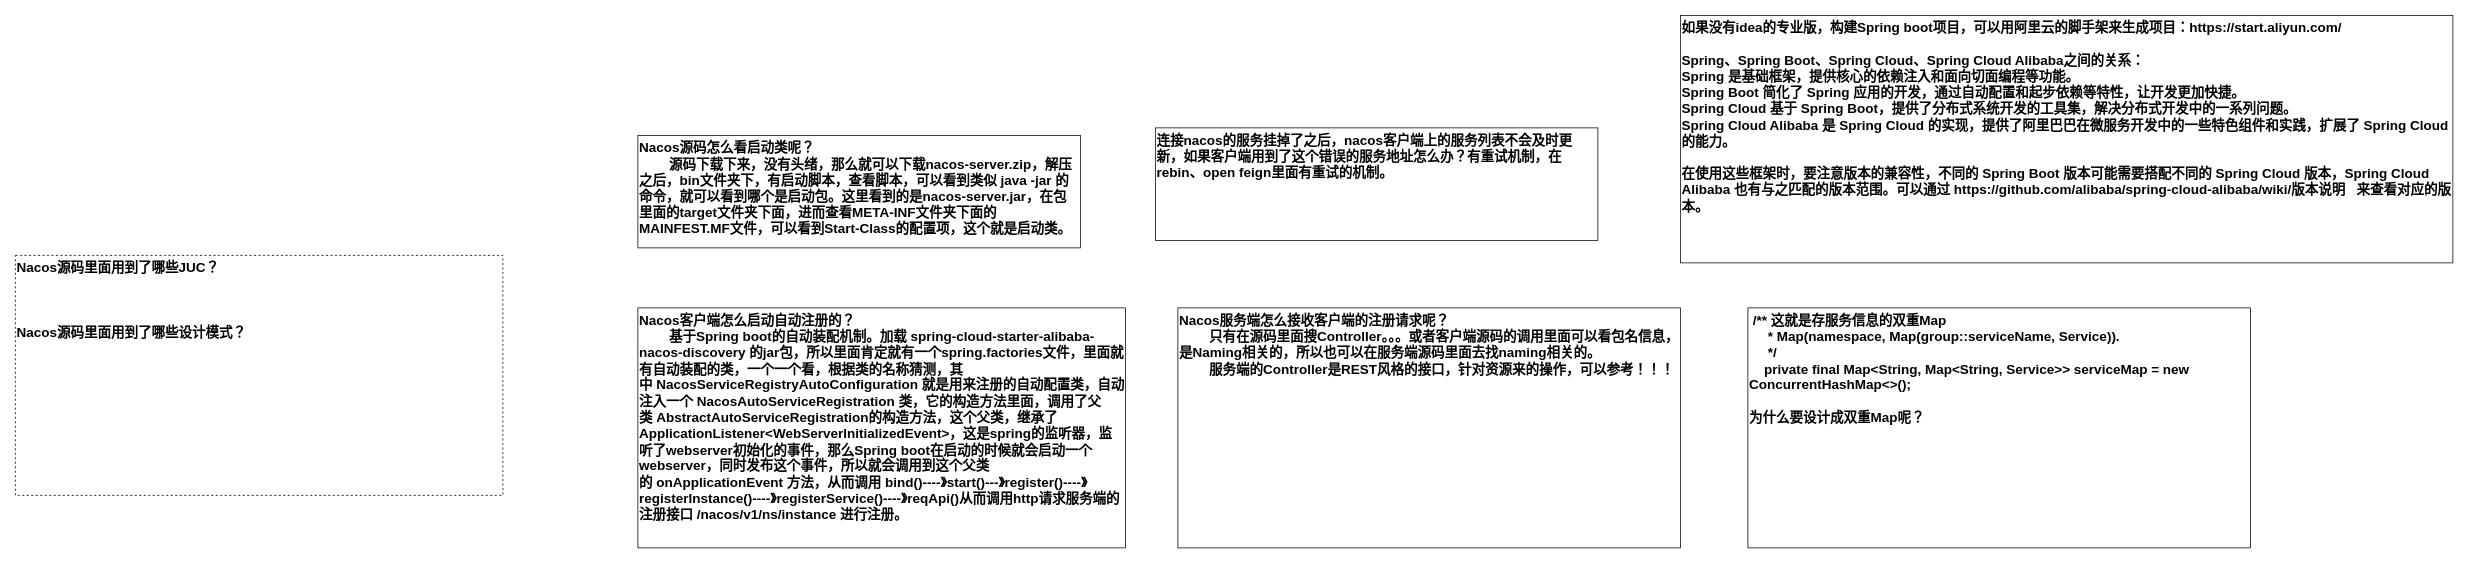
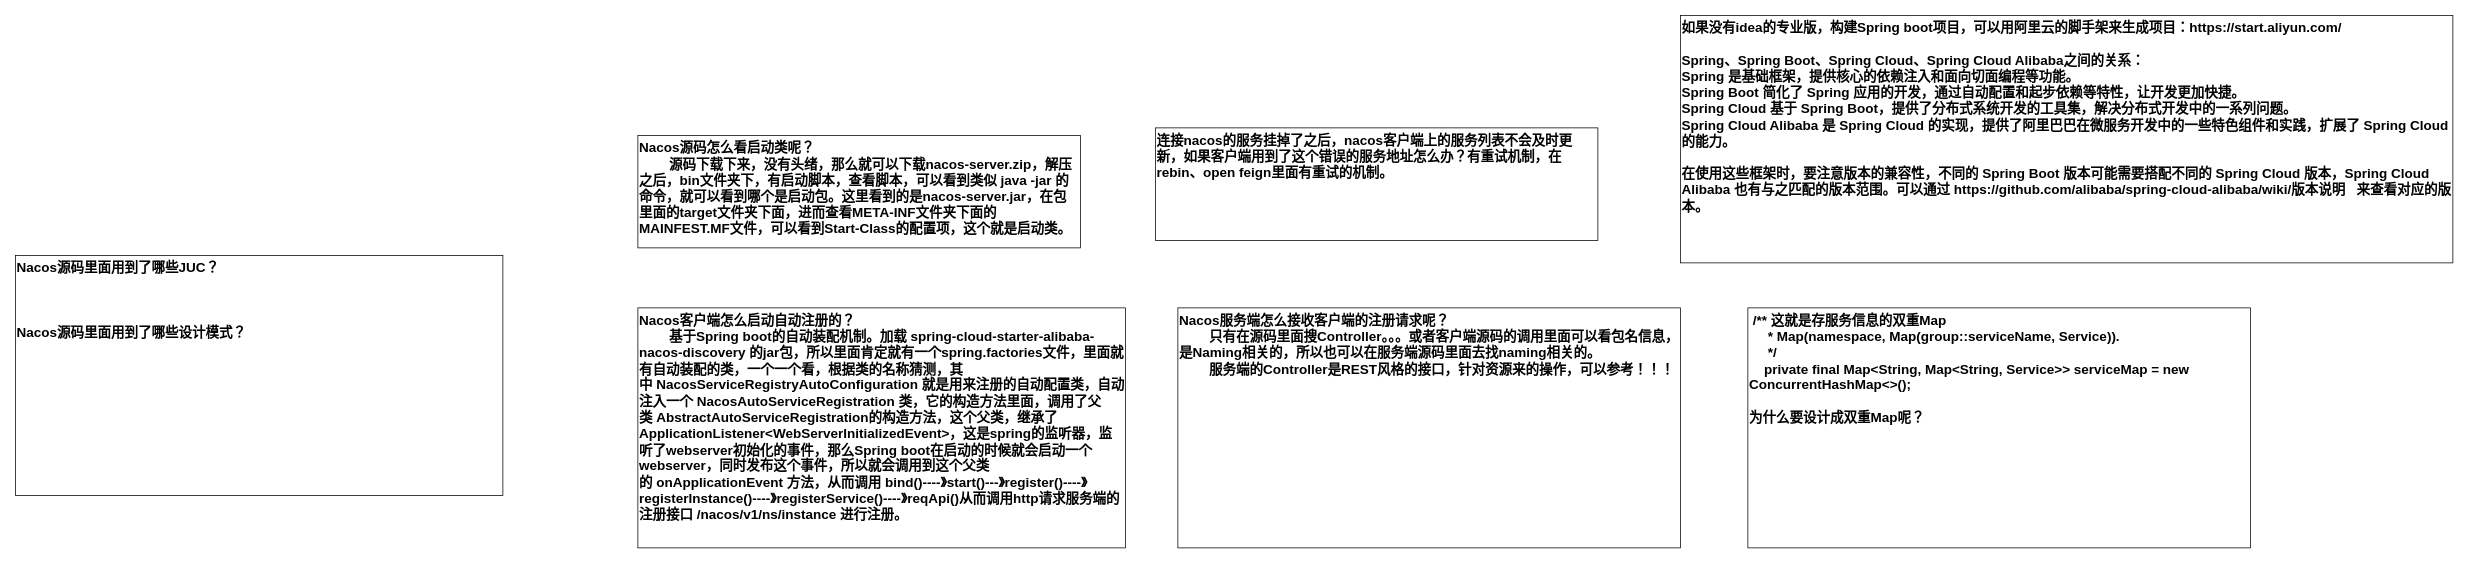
  <mxCell id="0" />
  <mxCell id="1" parent="0" />
  <mxCell id="2" value="Nacos源码怎么看启动类呢？&lt;div&gt;&lt;span style=&quot;white-space: pre;&quot;&gt;&#09;&lt;/span&gt;源码下载下来，没有头绪，那么就可以下载nacos-server.zip，解压之后，bin文件夹下，有启动脚本，查看脚本，可以看到类似 java -jar 的命令，就可以看到哪个是启动包。这里看到的是nacos-server.jar，在包里面的target文件夹下面，进而查看META-INF文件夹下面的MAINFEST.MF文件，可以看到Start-Class的配置项，这个就是启动类。&lt;br&gt;&lt;/div&gt;" style="rounded=0;whiteSpace=wrap;html=1;fontSize=18;fontStyle=1;verticalAlign=top;align=left;" vertex="1" parent="1"><mxGeometry y="180" width="590" height="150" as="geometry" x="850" /></mxCell>
  <mxCell id="3" value="连接nacos的服务挂掉了之后，nacos客户端上的服务列表不会及时更新，如果客户端用到了这个错误的服务地址怎么办？有重试机制，在rebin、open feign里面有重试的机制。" style="rounded=0;whiteSpace=wrap;html=1;fontSize=18;fontStyle=1;verticalAlign=top;align=left;" vertex="1" parent="1"><mxGeometry x="1540" y="170" width="590" height="150" as="geometry" /></mxCell>
  <mxCell id="4" value="如果没有idea的专业版，构建Spring boot项目，可以用阿里云的脚手架来生成项目：https://start.aliyun.com/&lt;div&gt;&lt;br&gt;&lt;/div&gt;&lt;div&gt;Spring、Spring Boot、Spring Cloud、Spring Cloud Alibaba之间的关系：&lt;/div&gt;&lt;div&gt;&lt;div&gt;Spring 是基础框架，提供核心的依赖注入和面向切面编程等功能。&lt;/div&gt;&lt;div&gt;Spring Boot 简化了 Spring 应用的开发，通过自动配置和起步依赖等特性，让开发更加快捷。&lt;/div&gt;&lt;div&gt;Spring Cloud 基于 Spring Boot，提供了分布式系统开发的工具集，解决分布式开发中的一系列问题。&lt;/div&gt;&lt;div&gt;Spring Cloud Alibaba 是 Spring Cloud 的实现，提供了阿里巴巴在微服务开发中的一些特色组件和实践，扩展了 Spring Cloud 的能力。&lt;/div&gt;&lt;div&gt;&lt;br&gt;&lt;/div&gt;&lt;div&gt;在使用这些框架时，要注意版本的兼容性，不同的 Spring Boot 版本可能需要搭配不同的 Spring Cloud 版本，Spring Cloud Alibaba 也有与之匹配的版本范围。可以通过&amp;nbsp;https://github.com/alibaba/spring-cloud-alibaba/wiki/版本说明&amp;nbsp; &amp;nbsp;来查看对应的版本。&lt;/div&gt;&lt;/div&gt;" style="rounded=0;whiteSpace=wrap;html=1;fontSize=18;fontStyle=1;verticalAlign=top;align=left;" vertex="1" parent="1"><mxGeometry x="2240" y="20" width="1030" height="330" as="geometry" /></mxCell>
  <mxCell id="5" value="Nacos客户端怎么启动自动注册的？&lt;div&gt;&lt;span style=&quot;white-space: pre;&quot;&gt;&#09;&lt;/span&gt;基于Spring boot的自动装配机制。加载&amp;nbsp;spring-cloud-starter-alibaba-nacos-discovery 的jar包，所以里面肯定就有一个spring.factories文件，里面就有自动装配的类，一个一个看，根据类的名称猜测，其中&amp;nbsp;NacosServiceRegistryAutoConfiguration 就是用来注册的自动配置类，自动注入一个&amp;nbsp;NacosAutoServiceRegistration 类，它的构造方法里面，调用了父类&amp;nbsp;AbstractAutoServiceRegistration的构造方法，这个父类，继承了ApplicationListener&amp;lt;WebServerInitializedEvent&amp;gt;，这是spring的监听器，监听了webserver初始化的事件，那么Spring boot在启动的时候就会启动一个webserver，同时发布这个事件，所以就会调用到这个父类的&amp;nbsp;onApplicationEvent 方法，从而调用 bind()----》start()---》register()----》registerInstance()----》registerService()----》reqApi()从而调用http请求服务端的注册接口 /nacos/v1/ns/instance 进行注册。&lt;br&gt;&lt;/div&gt;" style="rounded=0;whiteSpace=wrap;html=1;fontSize=18;fontStyle=1;verticalAlign=top;align=left;" vertex="1" parent="1"><mxGeometry y="410" width="650" height="320" as="geometry" x="850" /></mxCell>
  <mxCell id="6" value="Nacos服务端怎么接收客户端的注册请求呢？&lt;div&gt;&lt;span style=&quot;white-space: pre;&quot;&gt;&#09;&lt;/span&gt;只有在源码里面搜Controller。。。或者客户端源码的调用里面可以看包名信息，是Naming相关的，所以也可以在服务端源码里面去找naming相关的。&lt;br&gt;&lt;/div&gt;&lt;div&gt;&lt;span style=&quot;white-space: pre;&quot;&gt;&#09;&lt;/span&gt;服务端的Controller是REST风格的接口，针对资源来的操作，可以参考！！！&lt;br&gt;&lt;/div&gt;" style="rounded=0;whiteSpace=wrap;html=1;fontSize=18;fontStyle=1;verticalAlign=top;align=left;" vertex="1" parent="1"><mxGeometry x="1570" y="410" width="670" height="320" as="geometry" /></mxCell>
  <mxCell id="7" value="&lt;div&gt;&lt;div&gt;&amp;nbsp;/** 这就是存服务信息的双重Map&lt;/div&gt;&lt;div&gt;&amp;nbsp; &amp;nbsp; &amp;nbsp;* Map(namespace, Map(group::serviceName, Service)).&lt;/div&gt;&lt;div&gt;&amp;nbsp; &amp;nbsp; &amp;nbsp;*/&lt;/div&gt;&lt;div&gt;&amp;nbsp; &amp;nbsp; private final Map&amp;lt;String, Map&amp;lt;String, Service&amp;gt;&amp;gt; serviceMap = new ConcurrentHashMap&amp;lt;&amp;gt;();&lt;/div&gt;&lt;/div&gt;&lt;div&gt;&lt;br&gt;&lt;/div&gt;&lt;div&gt;为什么要设计成双重Map呢？&lt;/div&gt;" style="rounded=0;whiteSpace=wrap;html=1;fontSize=18;fontStyle=1;verticalAlign=top;align=left;" vertex="1" parent="1"><mxGeometry x="2330" y="410" width="670" height="320" as="geometry" /></mxCell>
- <mxCell id="8" value="Nacos源码里面用到了哪些JUC？&lt;div&gt;&lt;br&gt;&lt;/div&gt;&lt;div&gt;&lt;br&gt;&lt;/div&gt;&lt;div&gt;&lt;br&gt;&lt;/div&gt;&lt;div&gt;Nacos源码里面用到了哪些设计模式？&lt;/div&gt;" style="rounded=0;whiteSpace=wrap;html=1;fontSize=18;fontStyle=1;verticalAlign=top;align=left;dashed=1;" vertex="1" parent="1"><mxGeometry x="20" y="340" width="650" height="320" as="geometry" /></mxCell>
+ <mxCell id="8" value="Nacos源码里面用到了哪些JUC？&lt;div&gt;&lt;br&gt;&lt;/div&gt;&lt;div&gt;&lt;br&gt;&lt;/div&gt;&lt;div&gt;&lt;br&gt;&lt;/div&gt;&lt;div&gt;Nacos源码里面用到了哪些设计模式？&lt;/div&gt;" style="rounded=0;whiteSpace=wrap;html=1;fontSize=18;fontStyle=1;verticalAlign=top;align=left;" vertex="1" parent="1"><mxGeometry x="20" y="340" width="650" height="320" as="geometry" /></mxCell>
